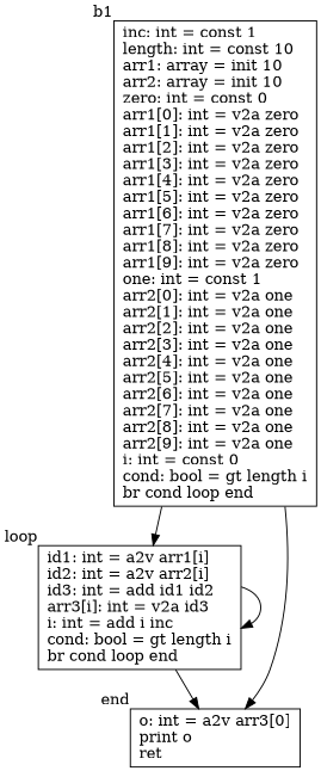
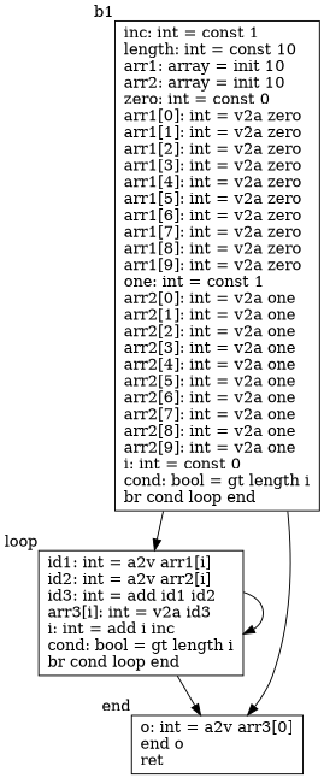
  digraph {
    fontname="DejaVu Serif"
    node [shape=box fontname="DejaVu Serif"]
    edge [fontname="DejaVu Serif"]
    n1 [label="inc: int = const 1\llength: int = const 10\larr1: array = init 10\larr2: array = init 10\lzero: int = const 0\larr1[0]: int = v2a zero\larr1[1]: int = v2a zero\larr1[2]: int = v2a zero\larr1[3]: int = v2a zero\larr1[4]: int = v2a zero\larr1[5]: int = v2a zero\larr1[6]: int = v2a zero\larr1[7]: int = v2a zero\larr1[8]: int = v2a zero\larr1[9]: int = v2a zero\lone: int = const 1\larr2[0]: int = v2a one\larr2[1]: int = v2a one\larr2[2]: int = v2a one\larr2[3]: int = v2a one\larr2[4]: int = v2a one\larr2[5]: int = v2a one\larr2[6]: int = v2a one\larr2[7]: int = v2a one\larr2[8]: int = v2a one\larr2[9]: int = v2a one\li: int = const 0\lcond: bool = gt length i\lbr cond loop end\l" xlabel=b1]
    n2 [label="id1: int = a2v arr1[i]\lid2: int = a2v arr2[i]\lid3: int = add id1 id2\larr3[i]: int = v2a id3\li: int = add i inc\lcond: bool = gt length i\lbr cond loop end\l" xlabel=loop]
-   n3 [label="o: int = a2v arr3[0]\lprint o\lret \l" xlabel=end]
+   n3 [label="o: int = a2v arr3[0]\lend o\lret \l" xlabel=end]
    n1 -> n2
    n1 -> n3
    n2 -> n2
    n2 -> n3
  }
